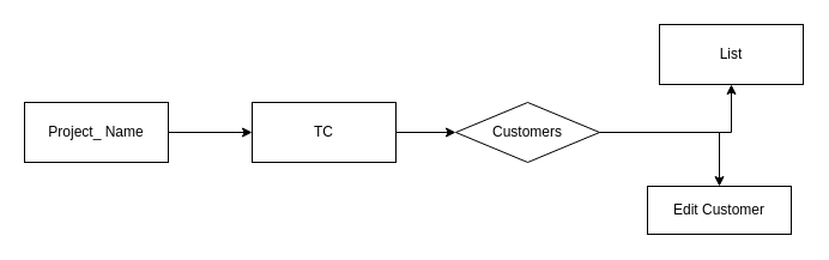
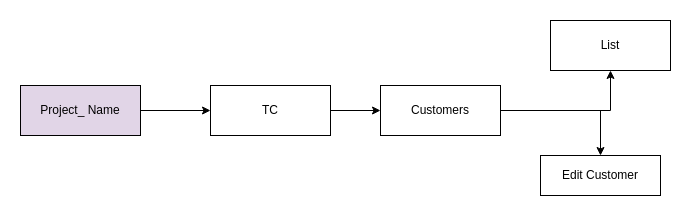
  <mxCell id="0" />
  <mxCell id="1" parent="0" />
  <mxCell id="2" style="edgeStyle=orthogonalEdgeStyle;rounded=0;orthogonalLoop=1;jettySize=auto;html=1;" edge="1" parent="1" source="3" target="5"><mxGeometry relative="1" as="geometry" /></mxCell>
- <mxCell id="3" value="Project_ Name" style="rounded=0;whiteSpace=wrap;html=1;" vertex="1" parent="1"><mxGeometry x="20" y="85" width="120" height="50" as="geometry" /></mxCell>
+ <mxCell id="3" value="Project_ Name" style="rounded=0;whiteSpace=wrap;html=1;fillColor=#e1d5e7;" vertex="1" parent="1"><mxGeometry x="20" y="85" width="120" height="50" as="geometry" /></mxCell>
  <mxCell id="4" style="edgeStyle=orthogonalEdgeStyle;rounded=0;orthogonalLoop=1;jettySize=auto;html=1;exitX=1;exitY=0.5;exitDx=0;exitDy=0;entryX=0;entryY=0.5;entryDx=0;entryDy=0;" edge="1" parent="1" source="5" target="8"><mxGeometry relative="1" as="geometry" /></mxCell>
  <mxCell id="5" value="TC" style="rounded=0;whiteSpace=wrap;html=1;" vertex="1" parent="1"><mxGeometry x="210" y="85" width="120" height="50" as="geometry" /></mxCell>
  <mxCell id="6" style="edgeStyle=orthogonalEdgeStyle;rounded=0;orthogonalLoop=1;jettySize=auto;html=1;exitX=1;exitY=0.5;exitDx=0;exitDy=0;entryX=0.5;entryY=1;entryDx=0;entryDy=0;" edge="1" parent="1" source="8" target="9"><mxGeometry relative="1" as="geometry" /></mxCell>
  <mxCell id="7" style="edgeStyle=orthogonalEdgeStyle;rounded=0;orthogonalLoop=1;jettySize=auto;html=1;entryX=0.5;entryY=0;entryDx=0;entryDy=0;" edge="1" parent="1" source="8" target="10"><mxGeometry relative="1" as="geometry" /></mxCell>
- <mxCell id="8" value="Customers" style="rhombus;whiteSpace=wrap;html=1;" vertex="1" parent="1"><mxGeometry x="380" y="85" width="120" height="50" as="geometry" /></mxCell>
+ <mxCell id="8" value="Customers" style="rounded=0;whiteSpace=wrap;html=1;" vertex="1" parent="1"><mxGeometry x="380" y="85" width="120" height="50" as="geometry" /></mxCell>
  <mxCell id="9" value="List" style="rounded=0;whiteSpace=wrap;html=1;" vertex="1" parent="1"><mxGeometry x="550" y="20" width="120" height="50" as="geometry" /></mxCell>
  <mxCell id="10" value="Edit Customer" style="rounded=0;whiteSpace=wrap;html=1;" vertex="1" parent="1"><mxGeometry x="540" y="155" width="120" height="40" as="geometry" /></mxCell>
